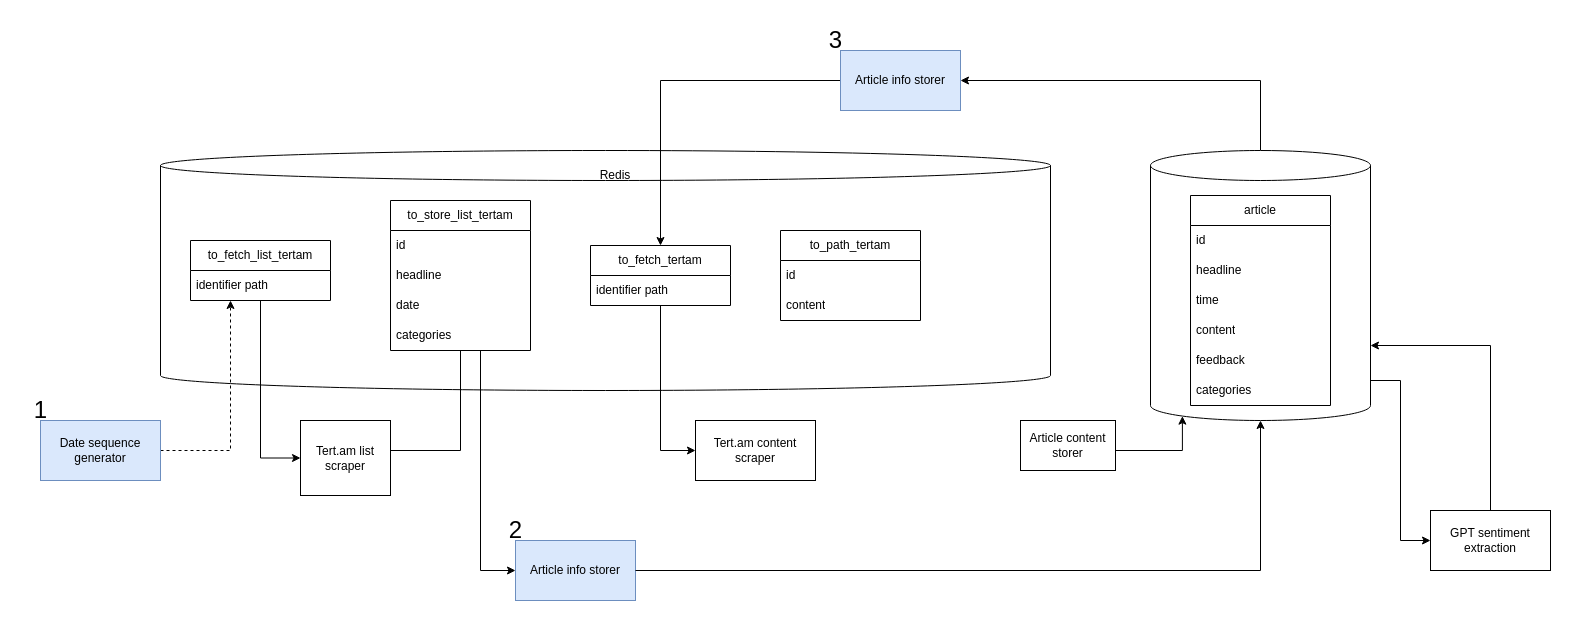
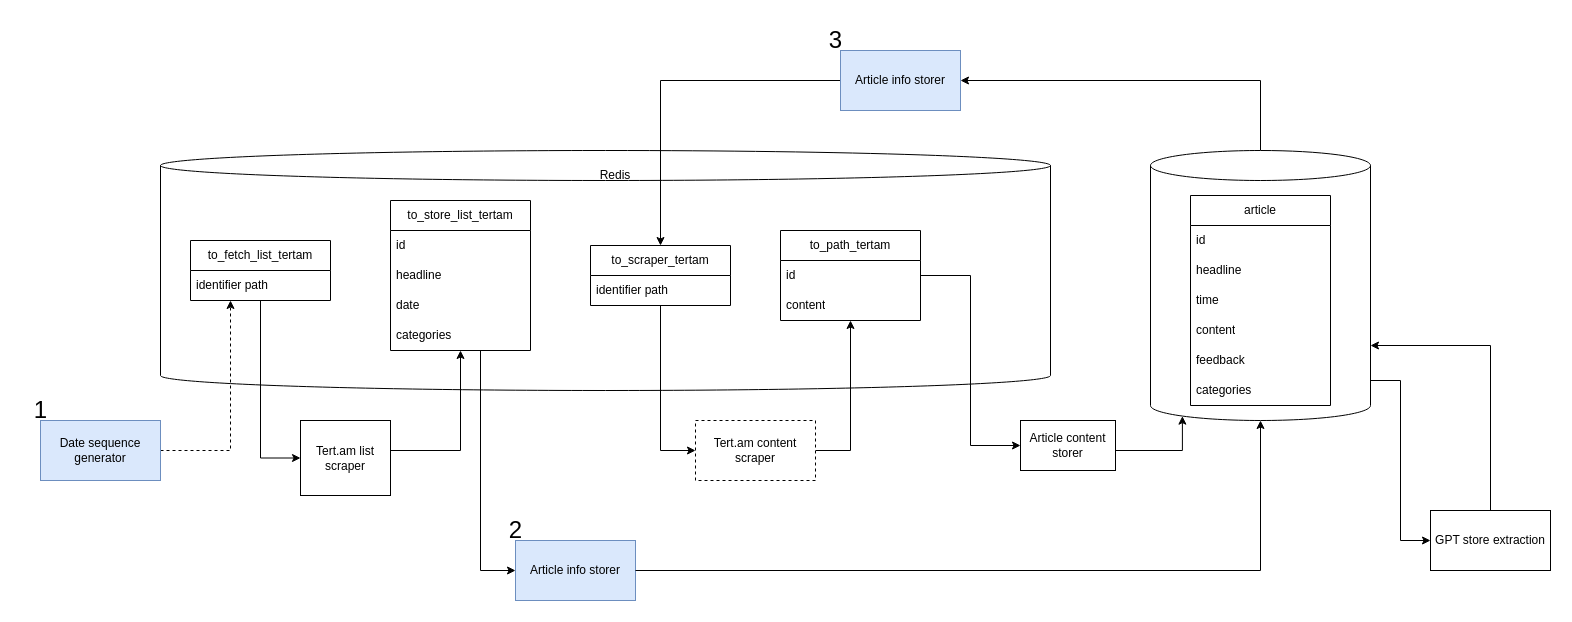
  <mxCell id="0" />
  <mxCell id="1" parent="0" />
  <mxCell id="2" value="Tert.am list scraper" style="rounded=0;whiteSpace=wrap;html=1;" vertex="1" parent="1"><mxGeometry x="300" y="420" width="90" height="75" as="geometry" /></mxCell>
  <mxCell id="3" value="Article content storer" style="rounded=0;whiteSpace=wrap;html=1;" vertex="1" parent="1"><mxGeometry x="1020" y="420" width="95" height="50" as="geometry" /></mxCell>
  <mxCell id="4" value="" style="shape=cylinder3;whiteSpace=wrap;html=1;boundedLbl=1;backgroundOutline=1;size=15;" vertex="1" parent="1"><mxGeometry x="160" y="150" width="890" height="240" as="geometry" /></mxCell>
  <mxCell id="5" style="edgeStyle=orthogonalEdgeStyle;rounded=0;orthogonalLoop=1;jettySize=auto;html=1;entryX=0;entryY=0.5;entryDx=0;entryDy=0;" edge="1" parent="1" source="6" target="2"><mxGeometry relative="1" as="geometry" /></mxCell>
  <mxCell id="6" value="to_fetch_list_tertam" style="swimlane;fontStyle=0;childLayout=stackLayout;horizontal=1;startSize=30;horizontalStack=0;resizeParent=1;resizeParentMax=0;resizeLast=0;collapsible=1;marginBottom=0;whiteSpace=wrap;html=1;" vertex="1" parent="1"><mxGeometry x="190" y="240" width="140" height="60" as="geometry" /></mxCell>
  <mxCell id="7" value="identifier path" style="text;strokeColor=none;fillColor=none;align=left;verticalAlign=middle;spacingLeft=4;spacingRight=4;overflow=hidden;points=[[0,0.5],[1,0.5]];portConstraint=eastwest;rotatable=0;whiteSpace=wrap;html=1;" vertex="1" parent="6"><mxGeometry y="30" width="140" height="30" as="geometry" /></mxCell>
  <mxCell id="8" style="edgeStyle=orthogonalEdgeStyle;rounded=0;orthogonalLoop=1;jettySize=auto;html=1;entryX=0;entryY=0.5;entryDx=0;entryDy=0;" edge="1" parent="1" source="9" target="38"><mxGeometry relative="1" as="geometry"><Array as="points"><mxPoint x="480" y="570" /></Array></mxGeometry></mxCell>
  <mxCell id="9" value="to_store_list_tertam" style="swimlane;fontStyle=0;childLayout=stackLayout;horizontal=1;startSize=30;horizontalStack=0;resizeParent=1;resizeParentMax=0;resizeLast=0;collapsible=1;marginBottom=0;whiteSpace=wrap;html=1;" vertex="1" parent="1"><mxGeometry x="390" y="200" width="140" height="150" as="geometry" /></mxCell>
  <mxCell id="10" value="id" style="text;strokeColor=none;fillColor=none;align=left;verticalAlign=middle;spacingLeft=4;spacingRight=4;overflow=hidden;points=[[0,0.5],[1,0.5]];portConstraint=eastwest;rotatable=0;whiteSpace=wrap;html=1;" vertex="1" parent="9"><mxGeometry y="30" width="140" height="30" as="geometry" /></mxCell>
  <mxCell id="11" value="headline" style="text;strokeColor=none;fillColor=none;align=left;verticalAlign=middle;spacingLeft=4;spacingRight=4;overflow=hidden;points=[[0,0.5],[1,0.5]];portConstraint=eastwest;rotatable=0;whiteSpace=wrap;html=1;" vertex="1" parent="9"><mxGeometry y="60" width="140" height="30" as="geometry" /></mxCell>
  <mxCell id="12" value="date" style="text;strokeColor=none;fillColor=none;align=left;verticalAlign=middle;spacingLeft=4;spacingRight=4;overflow=hidden;points=[[0,0.5],[1,0.5]];portConstraint=eastwest;rotatable=0;whiteSpace=wrap;html=1;" vertex="1" parent="9"><mxGeometry y="90" width="140" height="30" as="geometry" /></mxCell>
  <mxCell id="13" value="categories" style="text;strokeColor=none;fillColor=none;align=left;verticalAlign=middle;spacingLeft=4;spacingRight=4;overflow=hidden;points=[[0,0.5],[1,0.5]];portConstraint=eastwest;rotatable=0;whiteSpace=wrap;html=1;" vertex="1" parent="9"><mxGeometry y="120" width="140" height="30" as="geometry" /></mxCell>
- <mxCell id="14" style="edgeStyle=orthogonalEdgeStyle;rounded=0;orthogonalLoop=1;jettySize=auto;html=1;endArrow=none;" edge="1" parent="1" source="2" target="9"><mxGeometry relative="1" as="geometry"><Array as="points"><mxPoint x="460" y="450" /></Array></mxGeometry></mxCell>
+ <mxCell id="14" style="edgeStyle=orthogonalEdgeStyle;rounded=0;orthogonalLoop=1;jettySize=auto;html=1;" edge="1" parent="1" source="2" target="9"><mxGeometry relative="1" as="geometry"><Array as="points"><mxPoint x="460" y="450" /></Array></mxGeometry></mxCell>
  <mxCell id="15" value="Redis" style="text;html=1;strokeColor=none;fillColor=none;align=center;verticalAlign=middle;whiteSpace=wrap;rounded=0;" vertex="1" parent="1"><mxGeometry x="585" y="160" width="60" height="30" as="geometry" /></mxCell>
- <mxCell id="17" value="Tert.am content scraper" style="rounded=0;whiteSpace=wrap;html=1;" vertex="1" parent="1"><mxGeometry x="695" y="420" width="120" height="60" as="geometry" /></mxCell>
+ <mxCell id="16" style="edgeStyle=orthogonalEdgeStyle;rounded=0;orthogonalLoop=1;jettySize=auto;html=1;" edge="1" parent="1" source="17" target="22"><mxGeometry relative="1" as="geometry"><Array as="points"><mxPoint x="850" y="450" /></Array></mxGeometry></mxCell>
+ <mxCell id="17" value="Tert.am content scraper" style="rounded=0;whiteSpace=wrap;html=1;dashed=1;" vertex="1" parent="1"><mxGeometry x="695" y="420" width="120" height="60" as="geometry" /></mxCell>
  <mxCell id="18" style="edgeStyle=orthogonalEdgeStyle;rounded=0;orthogonalLoop=1;jettySize=auto;html=1;entryX=0;entryY=0.5;entryDx=0;entryDy=0;" edge="1" parent="1" source="19" target="17"><mxGeometry relative="1" as="geometry" /></mxCell>
- <mxCell id="19" value="to_fetch_tertam" style="swimlane;fontStyle=0;childLayout=stackLayout;horizontal=1;startSize=30;horizontalStack=0;resizeParent=1;resizeParentMax=0;resizeLast=0;collapsible=1;marginBottom=0;whiteSpace=wrap;html=1;" vertex="1" parent="1"><mxGeometry x="590" y="245" width="140" height="60" as="geometry" /></mxCell>
+ <mxCell id="19" value="to_scraper_tertam" style="swimlane;fontStyle=0;childLayout=stackLayout;horizontal=1;startSize=30;horizontalStack=0;resizeParent=1;resizeParentMax=0;resizeLast=0;collapsible=1;marginBottom=0;whiteSpace=wrap;html=1;" vertex="1" parent="1"><mxGeometry x="590" y="245" width="140" height="60" as="geometry" /></mxCell>
  <mxCell id="20" value="identifier path" style="text;strokeColor=none;fillColor=none;align=left;verticalAlign=middle;spacingLeft=4;spacingRight=4;overflow=hidden;points=[[0,0.5],[1,0.5]];portConstraint=eastwest;rotatable=0;whiteSpace=wrap;html=1;" vertex="1" parent="19"><mxGeometry y="30" width="140" height="30" as="geometry" /></mxCell>
+ <mxCell id="21" style="edgeStyle=orthogonalEdgeStyle;rounded=0;orthogonalLoop=1;jettySize=auto;html=1;entryX=0;entryY=0.5;entryDx=0;entryDy=0;" edge="1" parent="1" source="22" target="3"><mxGeometry relative="1" as="geometry" /></mxCell>
  <mxCell id="22" value="to_path_tertam" style="swimlane;fontStyle=0;childLayout=stackLayout;horizontal=1;startSize=30;horizontalStack=0;resizeParent=1;resizeParentMax=0;resizeLast=0;collapsible=1;marginBottom=0;whiteSpace=wrap;html=1;" vertex="1" parent="1"><mxGeometry x="780" y="230" width="140" height="90" as="geometry" /></mxCell>
  <mxCell id="23" value="id" style="text;strokeColor=none;fillColor=none;align=left;verticalAlign=middle;spacingLeft=4;spacingRight=4;overflow=hidden;points=[[0,0.5],[1,0.5]];portConstraint=eastwest;rotatable=0;whiteSpace=wrap;html=1;" vertex="1" parent="22"><mxGeometry y="30" width="140" height="30" as="geometry" /></mxCell>
  <mxCell id="24" value="content" style="text;strokeColor=none;fillColor=none;align=left;verticalAlign=middle;spacingLeft=4;spacingRight=4;overflow=hidden;points=[[0,0.5],[1,0.5]];portConstraint=eastwest;rotatable=0;whiteSpace=wrap;html=1;" vertex="1" parent="22"><mxGeometry y="60" width="140" height="30" as="geometry" /></mxCell>
  <mxCell id="25" style="edgeStyle=orthogonalEdgeStyle;rounded=0;orthogonalLoop=1;jettySize=auto;html=1;entryX=1;entryY=0.5;entryDx=0;entryDy=0;" edge="1" parent="1" source="27" target="41"><mxGeometry relative="1" as="geometry"><Array as="points"><mxPoint x="1260" y="80" /></Array></mxGeometry></mxCell>
  <mxCell id="26" style="edgeStyle=orthogonalEdgeStyle;rounded=0;orthogonalLoop=1;jettySize=auto;html=1;entryX=0;entryY=0.5;entryDx=0;entryDy=0;" edge="1" parent="1" source="27" target="45"><mxGeometry relative="1" as="geometry"><Array as="points"><mxPoint x="1400" y="380" /><mxPoint x="1400" y="540" /></Array></mxGeometry></mxCell>
  <mxCell id="27" value="" style="shape=cylinder3;whiteSpace=wrap;html=1;boundedLbl=1;backgroundOutline=1;size=15;" vertex="1" parent="1"><mxGeometry x="1150" y="150" width="220" height="270" as="geometry" /></mxCell>
  <mxCell id="28" style="edgeStyle=orthogonalEdgeStyle;rounded=0;orthogonalLoop=1;jettySize=auto;html=1;entryX=0.145;entryY=1;entryDx=0;entryDy=-4.35;entryPerimeter=0;" edge="1" parent="1" source="3" target="27"><mxGeometry relative="1" as="geometry"><Array as="points"><mxPoint x="1182" y="450" /></Array></mxGeometry></mxCell>
  <mxCell id="29" value="article" style="swimlane;fontStyle=0;childLayout=stackLayout;horizontal=1;startSize=30;horizontalStack=0;resizeParent=1;resizeParentMax=0;resizeLast=0;collapsible=1;marginBottom=0;whiteSpace=wrap;html=1;" vertex="1" parent="1"><mxGeometry x="1190" y="195" width="140" height="210" as="geometry" /></mxCell>
  <mxCell id="30" value="id" style="text;strokeColor=none;fillColor=none;align=left;verticalAlign=middle;spacingLeft=4;spacingRight=4;overflow=hidden;points=[[0,0.5],[1,0.5]];portConstraint=eastwest;rotatable=0;whiteSpace=wrap;html=1;" vertex="1" parent="29"><mxGeometry y="30" width="140" height="30" as="geometry" /></mxCell>
  <mxCell id="31" value="headline" style="text;strokeColor=none;fillColor=none;align=left;verticalAlign=middle;spacingLeft=4;spacingRight=4;overflow=hidden;points=[[0,0.5],[1,0.5]];portConstraint=eastwest;rotatable=0;whiteSpace=wrap;html=1;" vertex="1" parent="29"><mxGeometry y="60" width="140" height="30" as="geometry" /></mxCell>
  <mxCell id="32" value="time" style="text;strokeColor=none;fillColor=none;align=left;verticalAlign=middle;spacingLeft=4;spacingRight=4;overflow=hidden;points=[[0,0.5],[1,0.5]];portConstraint=eastwest;rotatable=0;whiteSpace=wrap;html=1;" vertex="1" parent="29"><mxGeometry y="90" width="140" height="30" as="geometry" /></mxCell>
  <mxCell id="33" value="content" style="text;strokeColor=none;fillColor=none;align=left;verticalAlign=middle;spacingLeft=4;spacingRight=4;overflow=hidden;points=[[0,0.5],[1,0.5]];portConstraint=eastwest;rotatable=0;whiteSpace=wrap;html=1;" vertex="1" parent="29"><mxGeometry y="120" width="140" height="30" as="geometry" /></mxCell>
  <mxCell id="34" value="feedback" style="text;strokeColor=none;fillColor=none;align=left;verticalAlign=middle;spacingLeft=4;spacingRight=4;overflow=hidden;points=[[0,0.5],[1,0.5]];portConstraint=eastwest;rotatable=0;whiteSpace=wrap;html=1;" vertex="1" parent="29"><mxGeometry y="150" width="140" height="30" as="geometry" /></mxCell>
  <mxCell id="35" value="categories" style="text;strokeColor=none;fillColor=none;align=left;verticalAlign=middle;spacingLeft=4;spacingRight=4;overflow=hidden;points=[[0,0.5],[1,0.5]];portConstraint=eastwest;rotatable=0;whiteSpace=wrap;html=1;" vertex="1" parent="29"><mxGeometry y="180" width="140" height="30" as="geometry" /></mxCell>
  <mxCell id="36" style="edgeStyle=orthogonalEdgeStyle;rounded=0;orthogonalLoop=1;jettySize=auto;html=1;dashed=1;" edge="1" parent="1" source="37" target="6"><mxGeometry relative="1" as="geometry"><Array as="points"><mxPoint x="230" y="450" /></Array></mxGeometry></mxCell>
  <mxCell id="37" value="Date sequence generator" style="rounded=0;whiteSpace=wrap;html=1;fillColor=#dae8fc;strokeColor=#6c8ebf;" vertex="1" parent="1"><mxGeometry x="40" y="420" width="120" height="60" as="geometry" /></mxCell>
  <mxCell id="38" value="Article info storer" style="rounded=0;whiteSpace=wrap;html=1;fillColor=#dae8fc;strokeColor=#6c8ebf;" vertex="1" parent="1"><mxGeometry x="515" y="540" width="120" height="60" as="geometry" /></mxCell>
  <mxCell id="39" style="edgeStyle=orthogonalEdgeStyle;rounded=0;orthogonalLoop=1;jettySize=auto;html=1;entryX=0.5;entryY=1;entryDx=0;entryDy=0;entryPerimeter=0;" edge="1" parent="1" source="38" target="27"><mxGeometry relative="1" as="geometry" /></mxCell>
  <mxCell id="40" style="edgeStyle=orthogonalEdgeStyle;rounded=0;orthogonalLoop=1;jettySize=auto;html=1;entryX=0.5;entryY=0;entryDx=0;entryDy=0;" edge="1" parent="1" source="41" target="19"><mxGeometry relative="1" as="geometry" /></mxCell>
  <mxCell id="41" value="Article info storer" style="rounded=0;whiteSpace=wrap;html=1;fillColor=#dae8fc;strokeColor=#6c8ebf;" vertex="1" parent="1"><mxGeometry x="840" y="50" width="120" height="60" as="geometry" /></mxCell>
  <mxCell id="42" value="1" style="text;html=1;align=center;verticalAlign=middle;resizable=0;points=[];autosize=1;strokeColor=none;fillColor=none;fontSize=24;" vertex="1" parent="1"><mxGeometry x="20" y="390" width="40" height="40" as="geometry" /></mxCell>
  <mxCell id="43" value="2" style="text;html=1;align=center;verticalAlign=middle;resizable=0;points=[];autosize=1;strokeColor=none;fillColor=none;fontSize=24;" vertex="1" parent="1"><mxGeometry x="495" y="510" width="40" height="40" as="geometry" /></mxCell>
  <mxCell id="44" value="3" style="text;html=1;align=center;verticalAlign=middle;resizable=0;points=[];autosize=1;strokeColor=none;fillColor=none;fontSize=24;" vertex="1" parent="1"><mxGeometry x="815" y="20" width="40" height="40" as="geometry" /></mxCell>
- <mxCell id="45" value="GPT sentiment extraction" style="rounded=0;whiteSpace=wrap;html=1;" vertex="1" parent="1"><mxGeometry x="1430" y="510" width="120" height="60" as="geometry" /></mxCell>
+ <mxCell id="45" value="GPT store extraction" style="rounded=0;whiteSpace=wrap;html=1;" vertex="1" parent="1"><mxGeometry x="1430" y="510" width="120" height="60" as="geometry" /></mxCell>
  <mxCell id="46" style="edgeStyle=orthogonalEdgeStyle;rounded=0;orthogonalLoop=1;jettySize=auto;html=1;entryX=1;entryY=0;entryDx=0;entryDy=195;entryPerimeter=0;" edge="1" parent="1" source="45" target="27"><mxGeometry relative="1" as="geometry"><Array as="points"><mxPoint x="1490" y="345" /></Array></mxGeometry></mxCell>
